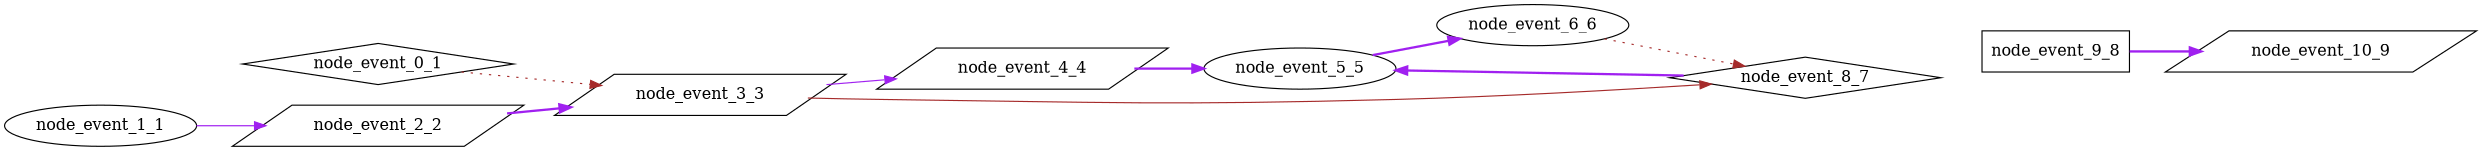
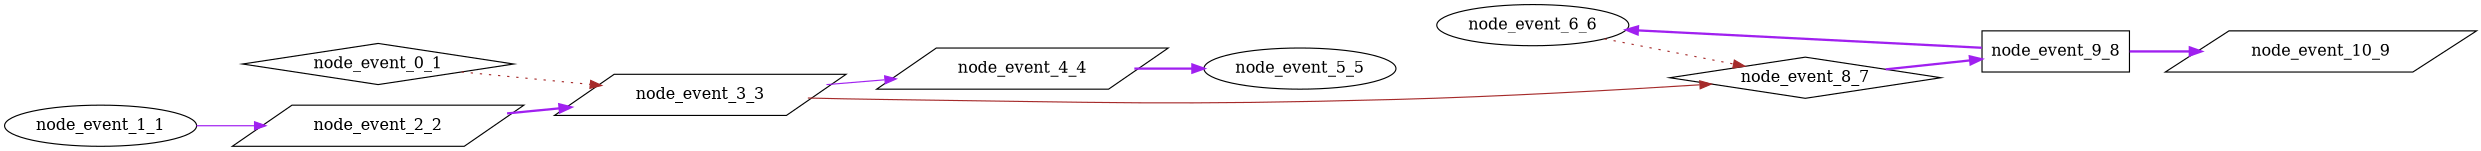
  digraph {
    rankdir=LR
    node [Dependencies=0 Depth=1 EventType="DotQasm.Scheduling.GateEvent" Latency="00:00:00.0010000" shape=parallelogram]
    edge [color=purple style=bold]
    node_event_0_1 [EventIndex=0 Priority=0.015 shape=diamond]
    node_event_3_3 [Dependencies=3 Depth=3 EventIndex=3 EventType="DotQasm.Scheduling.BarrierEvent" Priority=0.013999999999999999]
    node_event_4_4 [Dependencies=4 Depth=4 EventIndex=4 EventType="DotQasm.Scheduling.ControlledGateEvent" Latency="00:00:00.0020000" Priority=0.013]
    node_event_8_7 [Dependencies=11 Depth=7 EventIndex=8 EventType="DotQasm.Scheduling.IfEvent" Latency="00:00:00.0020000" Priority=0.007 shape=diamond]
    node_event_1_1 [EventIndex=1 Priority=0.017 shape=ellipse]
    node_event_2_2 [Dependencies=1 Depth=2 EventIndex=2 EventType="DotQasm.Scheduling.ControlledGateEvent" Latency="00:00:00.0020000" Priority=0.016]
    node_event_5_5 [Dependencies=5 Depth=5 EventIndex=5 Priority=0.011 shape=ellipse]
    node_event_9_8 [Dependencies=18 Depth=8 EventIndex=9 EventType="DotQasm.Scheduling.IfEvent" Latency="00:00:00.0020000" Priority=0.005 shape=box]
    node_event_6_6 [Dependencies=6 Depth=6 EventIndex=6 EventType="DotQasm.Scheduling.MeasurementEvent" Latency="00:00:00.0030000" Priority=0.01 shape=ellipse]
    node_event_10_9 [Dependencies=19 Depth=9 EventIndex=10 EventType="DotQasm.Scheduling.MeasurementEvent" Latency="00:00:00.0030000" Priority=0.003]
    node_event_0_1 -> node_event_3_3 [color=brown style=dotted]
    node_event_3_3 -> node_event_4_4 [style=solid]
    node_event_3_3 -> node_event_8_7 [color=brown style=solid]
    node_event_4_4 -> node_event_5_5
-   node_event_8_7 -> node_event_5_5
+   node_event_8_7 -> node_event_9_8
    node_event_1_1 -> node_event_2_2 [style=solid]
    node_event_2_2 -> node_event_3_3
-   node_event_5_5 -> node_event_6_6
+   node_event_9_8 -> node_event_6_6
    node_event_9_8 -> node_event_10_9
    node_event_6_6 -> node_event_8_7 [color=brown style=dotted]
  }
